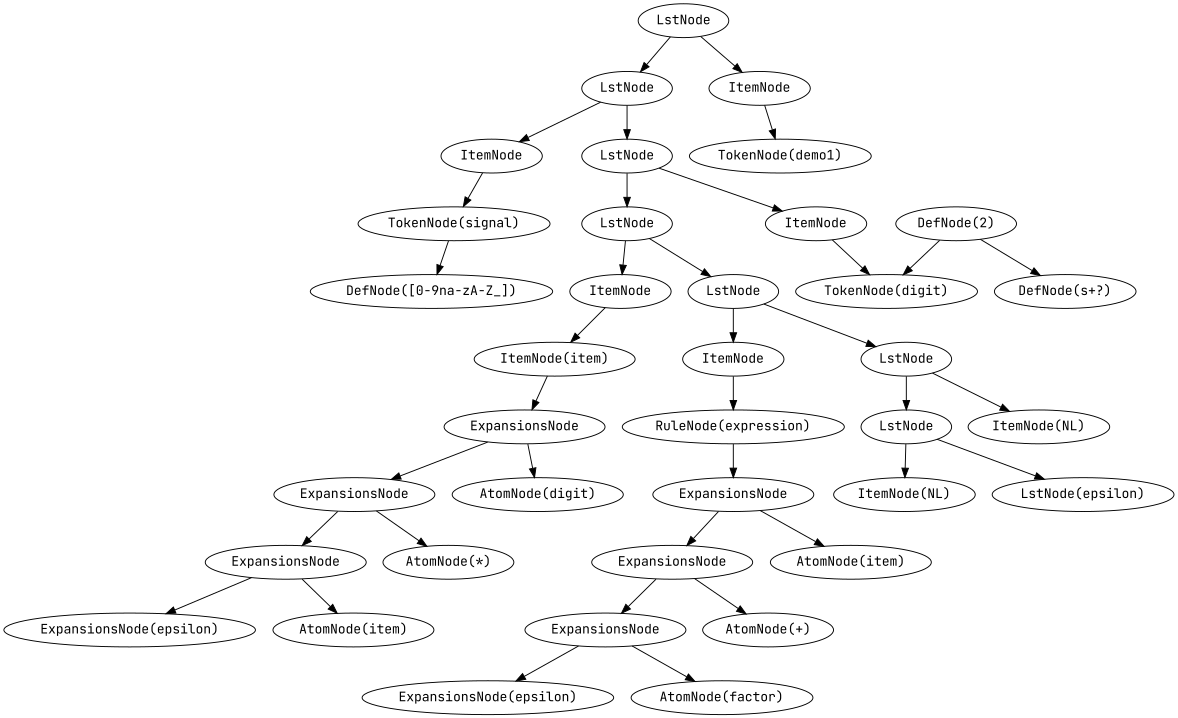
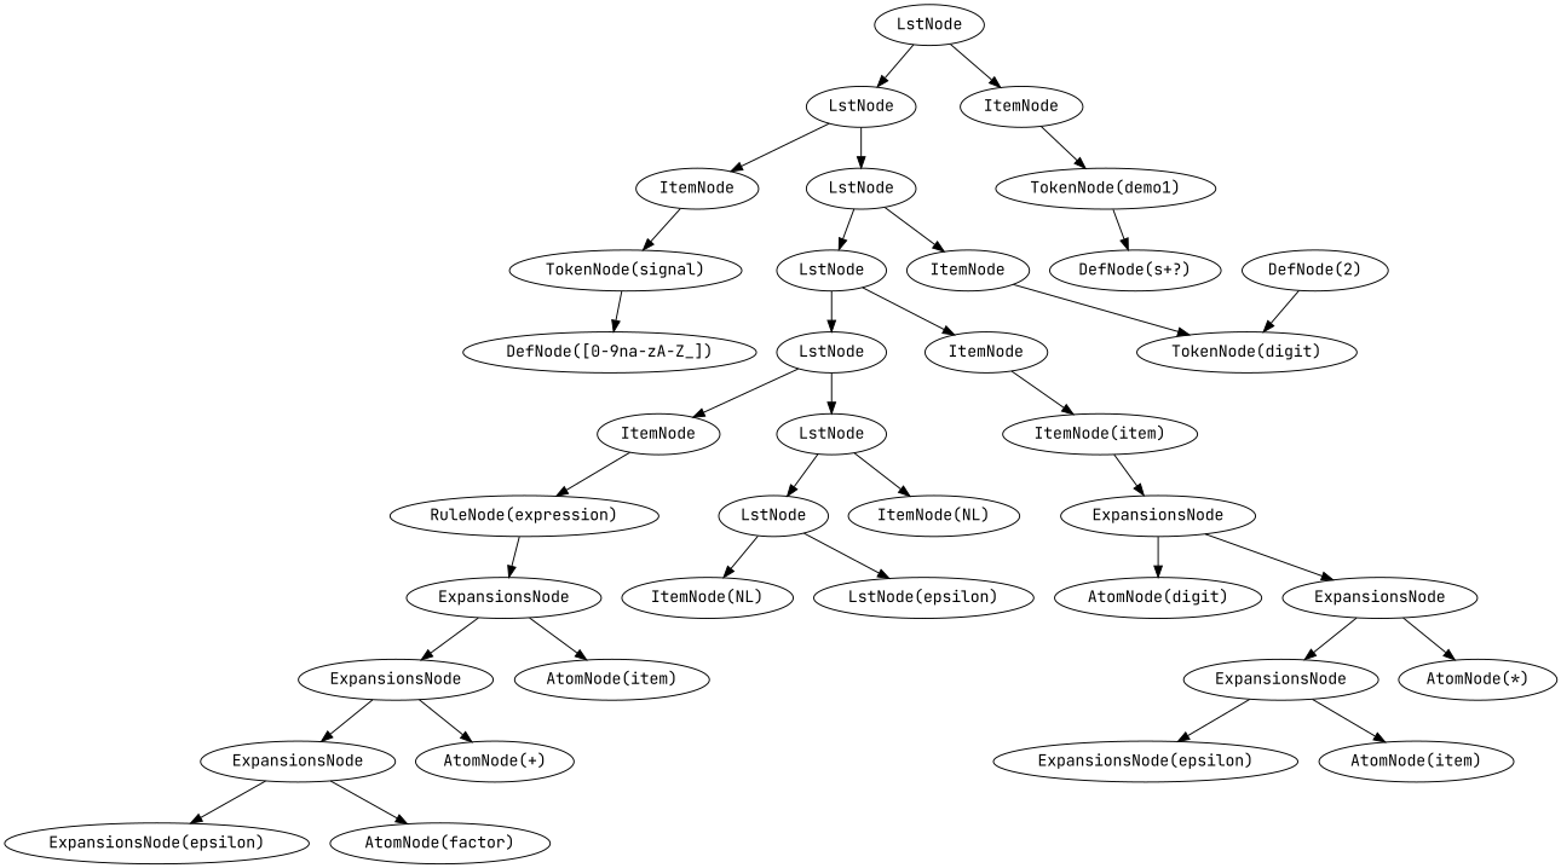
  digraph {
    fontname="JetBrains Mono"
    node [fontname="JetBrains Mono"]
    edge [fontname="JetBrains Mono"]
    n1 [label=LstNode]
    n2 [label=LstNode]
    n3 [label=ItemNode]
    n4 [label=LstNode]
    n5 [label=ItemNode]
    n6 [label="TokenNode(demo1)"]
    n7 [label=LstNode]
    n8 [label=ItemNode]
    n9 [label="TokenNode(signal)"]
    n10 [label=LstNode]
    n11 [label=ItemNode]
    n12 [label="TokenNode(digit)"]
    n13 [label=LstNode]
    n14 [label=ItemNode]
    n15 [label="ItemNode(item)"]
    n16 [label=LstNode]
    n17 [label="ItemNode(NL)"]
    n18 [label="RuleNode(expression)"]
    n19 [label="LstNode(epsilon)"]
    n20 [label="ItemNode(NL)"]
    n21 [label=ExpansionsNode]
    n22 [label=ExpansionsNode]
    n23 [label="AtomNode(item)"]
    n24 [label=ExpansionsNode]
    n25 [label="AtomNode(+)"]
    n26 [label="ExpansionsNode(epsilon)"]
    n27 [label="AtomNode(factor)"]
    n28 [label=ExpansionsNode]
    n29 [label=ExpansionsNode]
    n30 [label="AtomNode(digit)"]
    n31 [label=ExpansionsNode]
    n32 [label="AtomNode(*)"]
    n33 [label="ExpansionsNode(epsilon)"]
    n34 [label="AtomNode(item)"]
    n35 [label="DefNode(2)"]
    n36 [label="DefNode([0-9na-zA-Z_])"]
    n37 [label="DefNode(\s+?)"]
    n1 -> n2
    n1 -> n3
    n2 -> n4
    n2 -> n5
    n3 -> n6
    n4 -> n7
    n4 -> n8
    n5 -> n9
-   n35 -> n37
+   n6 -> n37
    n7 -> n10
    n7 -> n11
    n8 -> n12
    n9 -> n36
    n10 -> n13
    n10 -> n14
    n11 -> n15
    n13 -> n16
    n13 -> n17
    n14 -> n18
    n15 -> n28
    n16 -> n19
    n16 -> n20
    n18 -> n21
    n21 -> n22
    n21 -> n23
    n22 -> n24
    n22 -> n25
    n24 -> n26
    n24 -> n27
    n28 -> n29
    n28 -> n30
    n29 -> n31
    n29 -> n32
    n31 -> n33
    n31 -> n34
    n35 -> n12
  }
